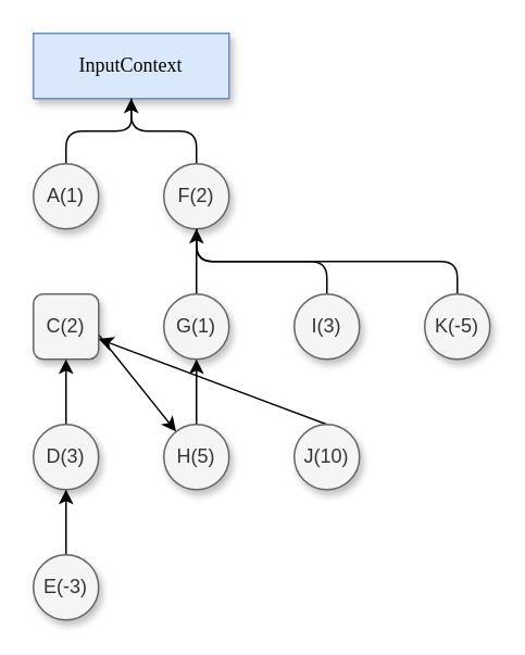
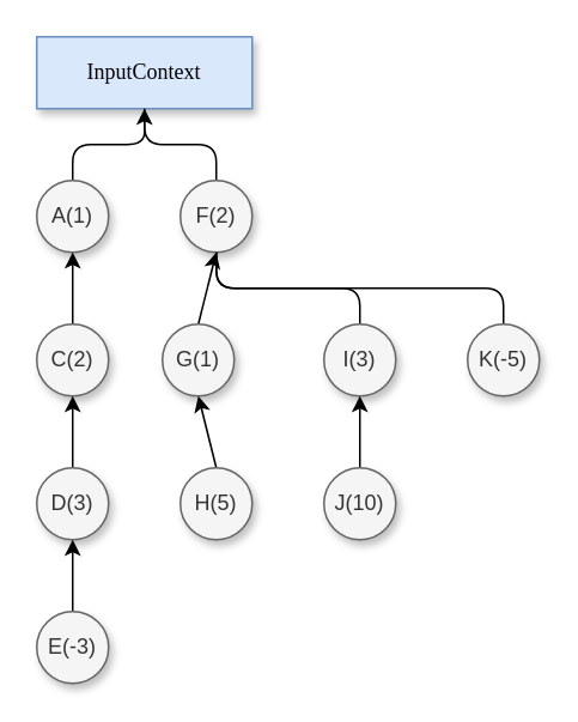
  <mxCell id="0" />
  <mxCell id="1" parent="0" />
  <mxCell id="2" value="InputContext" style="rounded=0;whiteSpace=wrap;html=1;shadow=1;fontFamily=Lucida Console;fontSize=12;fillColor=#dae8fc;strokeColor=#6c8ebf;" parent="1" vertex="1"><mxGeometry x="20" width="120" height="40" as="geometry" y="20" /></mxCell>
  <mxCell id="3" style="edgeStyle=none;html=1;exitX=0.5;exitY=0;exitDx=0;exitDy=0;entryX=0.5;entryY=1;entryDx=0;entryDy=0;fontFamily=Lucida Console;fontSize=20;" parent="1" source="4" target="2" edge="1"><mxGeometry relative="1" as="geometry"><mxPoint x="-20" y="100" as="sourcePoint" /><Array as="points"><mxPoint x="40" y="80" /><mxPoint x="80" y="80" /></Array></mxGeometry></mxCell>
  <mxCell id="4" value="A(1)" style="ellipse;whiteSpace=wrap;html=1;fillColor=#f5f5f5;strokeColor=#666666;shadow=1;fontSize=12;fontColor=#333333;" parent="1" vertex="1"><mxGeometry x="20" y="100" width="40" height="40" as="geometry" /></mxCell>
  <mxCell id="5" style="edgeStyle=none;html=1;exitX=0.5;exitY=0;exitDx=0;exitDy=0;entryX=0.5;entryY=1;entryDx=0;entryDy=0;fontFamily=Lucida Console;fontSize=20;endArrow=none;endFill=0;" parent="1" source="6" target="2" edge="1"><mxGeometry relative="1" as="geometry"><mxPoint x="220" y="100" as="sourcePoint" /><Array as="points"><mxPoint x="120" y="80" /><mxPoint x="80" y="80" /></Array></mxGeometry></mxCell>
  <mxCell id="6" value="F(2)" style="ellipse;whiteSpace=wrap;html=1;fillColor=#f5f5f5;strokeColor=#666666;shadow=1;fontSize=12;fontColor=#333333;" parent="1" vertex="1"><mxGeometry x="100" y="100" width="40" height="40" as="geometry" /></mxCell>
- <mxCell id="7" style="edgeStyle=none;html=1;exitX=0.5;exitY=0;exitDx=0;exitDy=0;fontFamily=Lucida Console;fontSize=12;" parent="1" source="8" target="20" edge="1"><mxGeometry relative="1" as="geometry" /></mxCell>
- <mxCell id="8" value="C(2)" style="whiteSpace=wrap;html=1;fillColor=#f5f5f5;strokeColor=#666666;shadow=1;fontSize=12;fontColor=#333333;rounded=1;" parent="1" vertex="1"><mxGeometry x="20" y="180" width="40" height="40" as="geometry" /></mxCell>
+ <mxCell id="7" style="edgeStyle=none;html=1;exitX=0.5;exitY=0;exitDx=0;exitDy=0;entryX=0.5;entryY=1;entryDx=0;entryDy=0;fontFamily=Lucida Console;fontSize=12;" parent="1" source="8" target="4" edge="1"><mxGeometry relative="1" as="geometry" /></mxCell>
+ <mxCell id="8" value="C(2)" style="ellipse;whiteSpace=wrap;html=1;fillColor=#f5f5f5;strokeColor=#666666;shadow=1;fontSize=12;fontColor=#333333;" parent="1" vertex="1"><mxGeometry x="20" y="180" width="40" height="40" as="geometry" /></mxCell>
  <mxCell id="9" style="edgeStyle=none;html=1;exitX=0.5;exitY=0;exitDx=0;exitDy=0;entryX=0.5;entryY=1;entryDx=0;entryDy=0;fontFamily=Lucida Console;fontSize=12;" parent="1" source="10" target="6" edge="1"><mxGeometry relative="1" as="geometry" /></mxCell>
- <mxCell id="10" value="G(1)" style="ellipse;whiteSpace=wrap;html=1;fillColor=#f5f5f5;strokeColor=#666666;shadow=1;fontSize=12;fontColor=#333333;" parent="1" vertex="1"><mxGeometry x="100" y="180" width="40" height="40" as="geometry" /></mxCell>
+ <mxCell id="10" value="G(1)" style="ellipse;whiteSpace=wrap;html=1;fillColor=#f5f5f5;strokeColor=#666666;shadow=1;fontSize=12;fontColor=#333333;" parent="1" vertex="1"><mxGeometry x="90" y="180" width="40" height="40" as="geometry" /></mxCell>
  <mxCell id="11" style="edgeStyle=none;html=1;exitX=0.5;exitY=0;exitDx=0;exitDy=0;entryX=0.5;entryY=1;entryDx=0;entryDy=0;fontFamily=Lucida Console;fontSize=12;endArrow=none;endFill=0;" parent="1" source="12" target="6" edge="1"><mxGeometry relative="1" as="geometry"><Array as="points"><mxPoint x="200" y="160" /><mxPoint x="120" y="160" /></Array></mxGeometry></mxCell>
  <mxCell id="12" value="I(3)" style="ellipse;whiteSpace=wrap;html=1;fillColor=#f5f5f5;strokeColor=#666666;shadow=1;fontSize=12;fontColor=#333333;" parent="1" vertex="1"><mxGeometry x="180" y="180" width="40" height="40" as="geometry" /></mxCell>
  <mxCell id="13" style="edgeStyle=none;html=1;exitX=0.5;exitY=0;exitDx=0;exitDy=0;fontFamily=Lucida Console;fontSize=12;entryX=0.5;entryY=1;entryDx=0;entryDy=0;endArrow=none;endFill=0;" parent="1" source="14" target="6" edge="1"><mxGeometry relative="1" as="geometry"><mxPoint x="100" y="180" as="targetPoint" /><Array as="points"><mxPoint x="280" y="160" /><mxPoint x="120" y="160" /></Array></mxGeometry></mxCell>
  <mxCell id="14" value="K(-5)" style="ellipse;whiteSpace=wrap;html=1;fillColor=#f5f5f5;strokeColor=#666666;shadow=1;fontSize=12;fontColor=#333333;" parent="1" vertex="1"><mxGeometry x="260" y="180" width="40" height="40" as="geometry" /></mxCell>
- <mxCell id="15" style="edgeStyle=none;html=1;exitX=0.5;exitY=0;exitDx=0;exitDy=0;fontFamily=Lucida Console;fontSize=12;" parent="1" source="16" target="8" edge="1"><mxGeometry relative="1" as="geometry" /></mxCell>
+ <mxCell id="15" style="edgeStyle=none;html=1;exitX=0.5;exitY=0;exitDx=0;exitDy=0;entryX=0.5;entryY=1;entryDx=0;entryDy=0;fontFamily=Lucida Console;fontSize=12;" parent="1" source="16" target="12" edge="1"><mxGeometry relative="1" as="geometry" /></mxCell>
  <mxCell id="16" value="J(10)" style="ellipse;whiteSpace=wrap;html=1;fillColor=#f5f5f5;strokeColor=#666666;shadow=1;fontSize=12;fontColor=#333333;" parent="1" vertex="1"><mxGeometry x="180" y="260" width="40" height="40" as="geometry" /></mxCell>
  <mxCell id="17" style="edgeStyle=none;html=1;exitX=0.5;exitY=0;exitDx=0;exitDy=0;entryX=0.5;entryY=1;entryDx=0;entryDy=0;fontSize=12;endArrow=classic;endFill=1;" edge="1" parent="1" source="18" target="8"><mxGeometry relative="1" as="geometry" /></mxCell>
  <mxCell id="18" value="D(3)" style="ellipse;whiteSpace=wrap;html=1;fillColor=#f5f5f5;strokeColor=#666666;shadow=1;fontSize=12;fontColor=#333333;" vertex="1" parent="1"><mxGeometry x="20" y="260" width="40" height="40" as="geometry" /></mxCell>
  <mxCell id="19" style="edgeStyle=none;html=1;exitX=0.5;exitY=0;exitDx=0;exitDy=0;entryX=0.5;entryY=1;entryDx=0;entryDy=0;fontSize=12;endArrow=classic;endFill=1;" edge="1" parent="1" source="20" target="10"><mxGeometry relative="1" as="geometry" /></mxCell>
  <mxCell id="20" value="H(5)" style="ellipse;whiteSpace=wrap;html=1;fillColor=#f5f5f5;strokeColor=#666666;shadow=1;fontSize=12;fontColor=#333333;" vertex="1" parent="1"><mxGeometry x="100" y="260" width="40" height="40" as="geometry" /></mxCell>
  <mxCell id="21" style="edgeStyle=none;html=1;exitX=0.5;exitY=0;exitDx=0;exitDy=0;entryX=0.5;entryY=1;entryDx=0;entryDy=0;fontSize=12;endArrow=classic;endFill=1;" edge="1" parent="1" source="22" target="18"><mxGeometry relative="1" as="geometry" /></mxCell>
  <mxCell id="22" value="E(-3)" style="ellipse;whiteSpace=wrap;html=1;fillColor=#f5f5f5;strokeColor=#666666;shadow=1;fontSize=12;fontColor=#333333;" vertex="1" parent="1"><mxGeometry x="20" y="340" width="40" height="40" as="geometry" /></mxCell>
